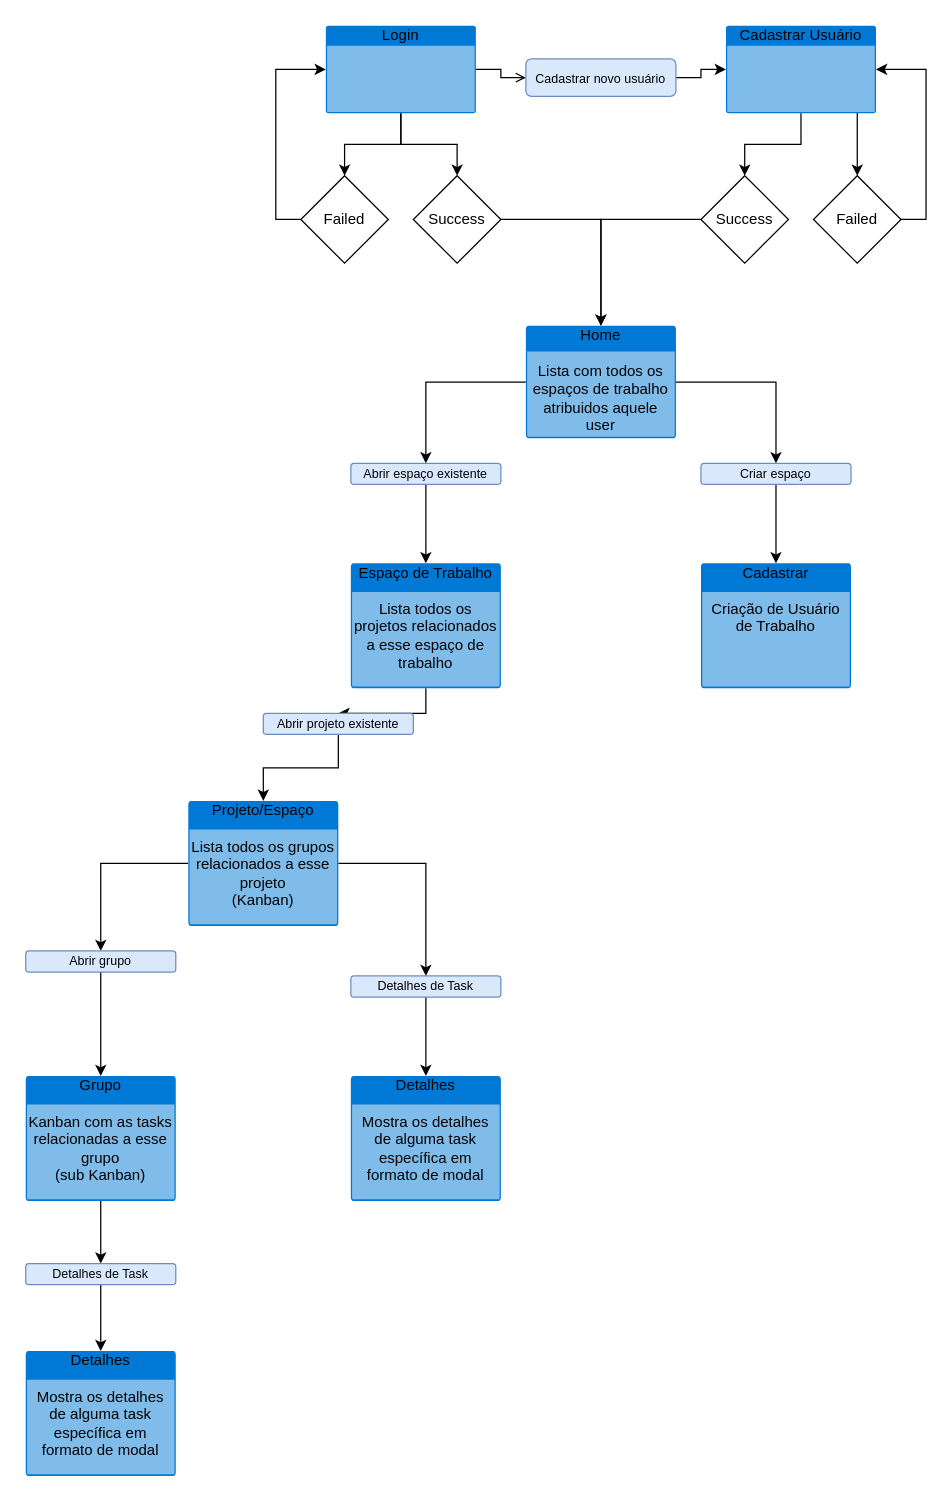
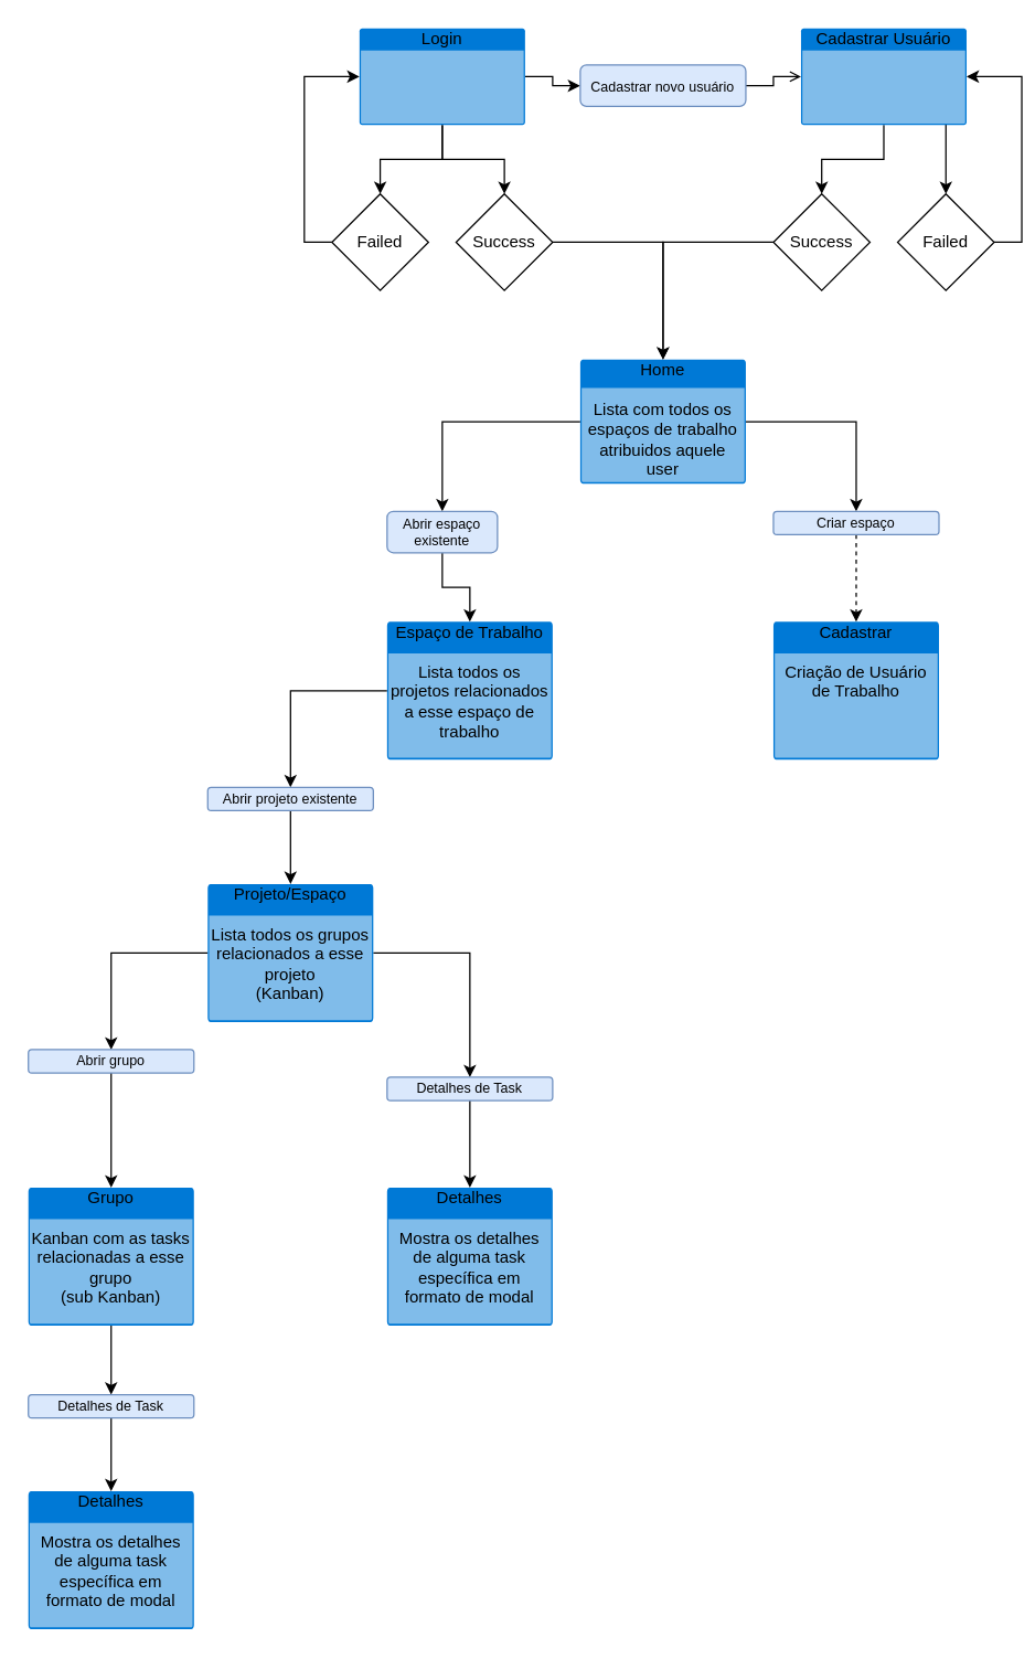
  <mxCell id="0" />
  <mxCell id="1" parent="0" />
- <mxCell id="2" style="edgeStyle=orthogonalEdgeStyle;rounded=0;orthogonalLoop=1;jettySize=auto;html=1;endArrow=open;" edge="1" parent="1" source="5" target="20"><mxGeometry relative="1" as="geometry" /></mxCell>
+ <mxCell id="2" style="edgeStyle=orthogonalEdgeStyle;rounded=0;orthogonalLoop=1;jettySize=auto;html=1;" edge="1" parent="1" source="5" target="20"><mxGeometry relative="1" as="geometry" /></mxCell>
  <mxCell id="3" style="edgeStyle=orthogonalEdgeStyle;rounded=0;orthogonalLoop=1;jettySize=auto;html=1;entryX=0.5;entryY=0;entryDx=0;entryDy=0;" edge="1" parent="1" source="5" target="26"><mxGeometry relative="1" as="geometry" /></mxCell>
  <mxCell id="4" style="edgeStyle=orthogonalEdgeStyle;rounded=0;orthogonalLoop=1;jettySize=auto;html=1;entryX=0.5;entryY=0;entryDx=0;entryDy=0;" edge="1" parent="1" source="5" target="28"><mxGeometry relative="1" as="geometry" /></mxCell>
  <mxCell id="5" value="Login" style="html=1;whiteSpace=wrap;strokeColor=none;fillColor=#0079D6;labelPosition=center;verticalLabelPosition=middle;verticalAlign=top;align=center;fontSize=12;outlineConnect=0;spacingTop=-6;fontColor=default;sketch=0;shape=mxgraph.sitemap.page;" vertex="1" parent="1"><mxGeometry x="260" y="20" width="120" height="70" as="geometry" /></mxCell>
  <mxCell id="6" style="edgeStyle=orthogonalEdgeStyle;rounded=0;orthogonalLoop=1;jettySize=auto;html=1;entryX=0.5;entryY=0;entryDx=0;entryDy=0;" edge="1" parent="1" source="8" target="22"><mxGeometry relative="1" as="geometry" /></mxCell>
  <mxCell id="7" style="edgeStyle=orthogonalEdgeStyle;rounded=0;orthogonalLoop=1;jettySize=auto;html=1;entryX=0.5;entryY=0;entryDx=0;entryDy=0;" edge="1" parent="1" target="24"><mxGeometry relative="1" as="geometry"><mxPoint x="600" y="39" as="sourcePoint" /></mxGeometry></mxCell>
  <mxCell id="8" value="Cadastrar Usuário" style="html=1;whiteSpace=wrap;strokeColor=none;fillColor=#0079D6;labelPosition=center;verticalLabelPosition=middle;verticalAlign=top;align=center;fontSize=12;outlineConnect=0;spacingTop=-6;fontColor=default;sketch=0;shape=mxgraph.sitemap.page;" vertex="1" parent="1"><mxGeometry x="580" y="20" width="120" height="70" as="geometry" /></mxCell>
  <mxCell id="9" style="edgeStyle=orthogonalEdgeStyle;rounded=0;orthogonalLoop=1;jettySize=auto;html=1;entryX=0.5;entryY=0;entryDx=0;entryDy=0;" edge="1" parent="1" source="11" target="30"><mxGeometry relative="1" as="geometry" /></mxCell>
  <mxCell id="10" style="edgeStyle=orthogonalEdgeStyle;rounded=0;orthogonalLoop=1;jettySize=auto;html=1;entryX=0.5;entryY=0;entryDx=0;entryDy=0;" edge="1" parent="1" source="11" target="36"><mxGeometry relative="1" as="geometry" /></mxCell>
  <mxCell id="11" value="Home&lt;br&gt;&lt;br&gt;Lista com todos os&lt;br&gt;espaços de trabalho&lt;br&gt;atribuidos aquele user" style="html=1;whiteSpace=wrap;strokeColor=none;fillColor=#0079D6;labelPosition=center;verticalLabelPosition=middle;verticalAlign=top;align=center;fontSize=12;outlineConnect=0;spacingTop=-6;fontColor=default;sketch=0;shape=mxgraph.sitemap.page;" vertex="1" parent="1"><mxGeometry x="420" y="260" width="120" height="90" as="geometry" /></mxCell>
  <mxCell id="12" style="edgeStyle=orthogonalEdgeStyle;rounded=0;orthogonalLoop=1;jettySize=auto;html=1;entryX=0.5;entryY=0;entryDx=0;entryDy=0;" edge="1" parent="1" source="13" target="32"><mxGeometry relative="1" as="geometry" /></mxCell>
  <mxCell id="13" value="Espaço de Trabalho&lt;br&gt;&lt;br&gt;Lista todos os projetos relacionados a esse espaço de trabalho" style="html=1;whiteSpace=wrap;strokeColor=none;fillColor=#0079D6;labelPosition=center;verticalLabelPosition=middle;verticalAlign=top;align=center;fontSize=12;outlineConnect=0;spacingTop=-6;fontColor=default;sketch=0;shape=mxgraph.sitemap.page;" vertex="1" parent="1"><mxGeometry x="280" y="450" width="120" height="100" as="geometry" /></mxCell>
  <mxCell id="14" style="edgeStyle=orthogonalEdgeStyle;rounded=0;orthogonalLoop=1;jettySize=auto;html=1;entryX=0.5;entryY=0;entryDx=0;entryDy=0;" edge="1" parent="1" source="15" target="42"><mxGeometry relative="1" as="geometry" /></mxCell>
  <mxCell id="15" value="Grupo&lt;br&gt;&lt;br&gt;Kanban com as tasks relacionadas a esse grupo&lt;br&gt;(sub Kanban)" style="html=1;whiteSpace=wrap;strokeColor=none;fillColor=#0079D6;labelPosition=center;verticalLabelPosition=middle;verticalAlign=top;align=center;fontSize=12;outlineConnect=0;spacingTop=-6;fontColor=default;sketch=0;shape=mxgraph.sitemap.page;" vertex="1" parent="1"><mxGeometry x="20" y="860" width="120" height="100" as="geometry" /></mxCell>
  <mxCell id="16" style="edgeStyle=orthogonalEdgeStyle;rounded=0;orthogonalLoop=1;jettySize=auto;html=1;entryX=0.5;entryY=0;entryDx=0;entryDy=0;" edge="1" parent="1" source="18" target="34"><mxGeometry relative="1" as="geometry" /></mxCell>
  <mxCell id="17" style="edgeStyle=orthogonalEdgeStyle;rounded=0;orthogonalLoop=1;jettySize=auto;html=1;entryX=0.5;entryY=0;entryDx=0;entryDy=0;" edge="1" parent="1" source="18" target="39"><mxGeometry relative="1" as="geometry" /></mxCell>
  <mxCell id="18" value="Projeto/Espaço&lt;br&gt;&lt;br&gt;Lista todos os grupos relacionados a esse projeto&lt;br&gt;(Kanban)" style="html=1;whiteSpace=wrap;strokeColor=none;fillColor=#0079D6;labelPosition=center;verticalLabelPosition=middle;verticalAlign=top;align=center;fontSize=12;outlineConnect=0;spacingTop=-6;fontColor=default;sketch=0;shape=mxgraph.sitemap.page;" vertex="1" parent="1"><mxGeometry x="150" y="640" width="120" height="100" as="geometry" /></mxCell>
- <mxCell id="19" style="edgeStyle=orthogonalEdgeStyle;rounded=0;orthogonalLoop=1;jettySize=auto;html=1;entryX=0;entryY=0.5;entryDx=0;entryDy=0;entryPerimeter=0;" edge="1" parent="1" source="20" target="8"><mxGeometry relative="1" as="geometry" /></mxCell>
+ <mxCell id="19" style="edgeStyle=orthogonalEdgeStyle;rounded=0;orthogonalLoop=1;jettySize=auto;html=1;entryX=0;entryY=0.5;entryDx=0;entryDy=0;entryPerimeter=0;endArrow=open;" edge="1" parent="1" source="20" target="8"><mxGeometry relative="1" as="geometry" /></mxCell>
  <mxCell id="20" value="Cadastrar novo usuário" style="rounded=1;html=1;shadow=0;dashed=0;whiteSpace=wrap;fontSize=10;fillColor=#dae8fc;align=center;strokeColor=#6c8ebf;labelBackgroundColor=none;" vertex="1" parent="1"><mxGeometry x="420" y="46.56" width="120" height="30" as="geometry" /></mxCell>
  <mxCell id="21" style="edgeStyle=orthogonalEdgeStyle;rounded=0;orthogonalLoop=1;jettySize=auto;html=1;entryX=0.5;entryY=0;entryDx=0;entryDy=0;entryPerimeter=0;" edge="1" parent="1" source="22" target="11"><mxGeometry relative="1" as="geometry" /></mxCell>
  <mxCell id="22" value="Success" style="rhombus;whiteSpace=wrap;html=1;" vertex="1" parent="1"><mxGeometry x="560" y="140" width="70" height="70" as="geometry" /></mxCell>
  <mxCell id="23" style="edgeStyle=orthogonalEdgeStyle;rounded=0;orthogonalLoop=1;jettySize=auto;html=1;entryX=1;entryY=0.5;entryDx=0;entryDy=0;entryPerimeter=0;exitX=1;exitY=0.5;exitDx=0;exitDy=0;" edge="1" parent="1" source="24" target="8"><mxGeometry relative="1" as="geometry"><mxPoint x="730" y="46.56" as="targetPoint" /><mxPoint x="750" y="176.56" as="sourcePoint" /></mxGeometry></mxCell>
  <mxCell id="24" value="Failed" style="rhombus;whiteSpace=wrap;html=1;" vertex="1" parent="1"><mxGeometry x="650" y="140" width="70" height="70" as="geometry" /></mxCell>
  <mxCell id="25" style="edgeStyle=orthogonalEdgeStyle;rounded=0;orthogonalLoop=1;jettySize=auto;html=1;entryX=0.5;entryY=0;entryDx=0;entryDy=0;entryPerimeter=0;" edge="1" parent="1" source="26" target="11"><mxGeometry relative="1" as="geometry" /></mxCell>
  <mxCell id="26" value="Success" style="rhombus;whiteSpace=wrap;html=1;" vertex="1" parent="1"><mxGeometry x="330" y="140" width="70" height="70" as="geometry" /></mxCell>
  <mxCell id="27" style="edgeStyle=orthogonalEdgeStyle;rounded=0;orthogonalLoop=1;jettySize=auto;html=1;entryX=0;entryY=0.5;entryDx=0;entryDy=0;entryPerimeter=0;exitX=0;exitY=0.5;exitDx=0;exitDy=0;" edge="1" parent="1" source="28" target="5"><mxGeometry relative="1" as="geometry" /></mxCell>
  <mxCell id="28" value="Failed" style="rhombus;whiteSpace=wrap;html=1;" vertex="1" parent="1"><mxGeometry x="240" y="140" width="70" height="70" as="geometry" /></mxCell>
  <mxCell id="29" style="edgeStyle=orthogonalEdgeStyle;rounded=0;orthogonalLoop=1;jettySize=auto;html=1;" edge="1" parent="1" source="30" target="13"><mxGeometry relative="1" as="geometry" /></mxCell>
- <mxCell id="30" value="Abrir espaço existente" style="rounded=1;html=1;shadow=0;dashed=0;whiteSpace=wrap;fontSize=10;fillColor=#dae8fc;align=center;strokeColor=#6c8ebf;labelBackgroundColor=none;" vertex="1" parent="1"><mxGeometry x="280" y="370" width="120" height="16.88" as="geometry" /></mxCell>
+ <mxCell id="30" value="Abrir espaço existente" style="rounded=1;html=1;shadow=0;dashed=0;whiteSpace=wrap;fontSize=10;fillColor=#dae8fc;align=center;strokeColor=#6c8ebf;labelBackgroundColor=none;" vertex="1" parent="1"><mxGeometry x="280" y="370" width="80" height="30" as="geometry" /></mxCell>
  <mxCell id="31" style="edgeStyle=orthogonalEdgeStyle;rounded=0;orthogonalLoop=1;jettySize=auto;html=1;" edge="1" parent="1" source="32" target="18"><mxGeometry relative="1" as="geometry" /></mxCell>
- <mxCell id="32" value="Abrir projeto existente" style="rounded=1;html=1;shadow=0;dashed=0;whiteSpace=wrap;fontSize=10;fillColor=#dae8fc;align=center;strokeColor=#6c8ebf;labelBackgroundColor=none;" vertex="1" parent="1"><mxGeometry x="210" y="570" width="120" height="16.88" as="geometry" /></mxCell>
+ <mxCell id="32" value="Abrir projeto existente" style="rounded=1;html=1;shadow=0;dashed=0;whiteSpace=wrap;fontSize=10;fillColor=#dae8fc;align=center;strokeColor=#6c8ebf;labelBackgroundColor=none;" vertex="1" parent="1"><mxGeometry x="150" y="570" width="120" height="16.88" as="geometry" /></mxCell>
  <mxCell id="33" style="edgeStyle=orthogonalEdgeStyle;rounded=0;orthogonalLoop=1;jettySize=auto;html=1;entryX=0.5;entryY=0;entryDx=0;entryDy=0;entryPerimeter=0;" edge="1" parent="1" source="34" target="15"><mxGeometry relative="1" as="geometry" /></mxCell>
  <mxCell id="34" value="Abrir grupo" style="rounded=1;html=1;shadow=0;dashed=0;whiteSpace=wrap;fontSize=10;fillColor=#dae8fc;align=center;strokeColor=#6c8ebf;labelBackgroundColor=none;" vertex="1" parent="1"><mxGeometry x="20" y="760" width="120" height="16.88" as="geometry" /></mxCell>
- <mxCell id="35" style="edgeStyle=orthogonalEdgeStyle;rounded=0;orthogonalLoop=1;jettySize=auto;html=1;entryX=0.5;entryY=0;entryDx=0;entryDy=0;entryPerimeter=0;" edge="1" parent="1" source="36" target="37"><mxGeometry relative="1" as="geometry" /></mxCell>
+ <mxCell id="35" style="edgeStyle=orthogonalEdgeStyle;rounded=0;orthogonalLoop=1;jettySize=auto;html=1;entryX=0.5;entryY=0;entryDx=0;entryDy=0;entryPerimeter=0;dashed=1;" edge="1" parent="1" source="36" target="37"><mxGeometry relative="1" as="geometry" /></mxCell>
  <mxCell id="36" value="Criar espaço" style="rounded=1;html=1;shadow=0;dashed=0;whiteSpace=wrap;fontSize=10;fillColor=#dae8fc;align=center;strokeColor=#6c8ebf;labelBackgroundColor=none;" vertex="1" parent="1"><mxGeometry x="560" y="370" width="120" height="16.88" as="geometry" /></mxCell>
  <mxCell id="37" value="Cadastrar&lt;br&gt;&lt;br&gt;Criação de Usuário &lt;br&gt;de Trabalho" style="html=1;whiteSpace=wrap;strokeColor=none;fillColor=#0079D6;labelPosition=center;verticalLabelPosition=middle;verticalAlign=top;align=center;fontSize=12;outlineConnect=0;spacingTop=-6;fontColor=default;sketch=0;shape=mxgraph.sitemap.page;" vertex="1" parent="1"><mxGeometry x="560" y="450" width="120" height="100" as="geometry" /></mxCell>
  <mxCell id="38" style="edgeStyle=orthogonalEdgeStyle;rounded=0;orthogonalLoop=1;jettySize=auto;html=1;" edge="1" parent="1" source="39" target="40"><mxGeometry relative="1" as="geometry" /></mxCell>
  <mxCell id="39" value="Detalhes de Task" style="rounded=1;html=1;shadow=0;dashed=0;whiteSpace=wrap;fontSize=10;fillColor=#dae8fc;align=center;strokeColor=#6c8ebf;labelBackgroundColor=none;" vertex="1" parent="1"><mxGeometry x="280" y="780" width="120" height="16.88" as="geometry" /></mxCell>
  <mxCell id="40" value="Detalhes&lt;br&gt;&lt;br&gt;Mostra os detalhes de alguma task específica em formato de modal" style="html=1;whiteSpace=wrap;strokeColor=none;fillColor=#0079D6;labelPosition=center;verticalLabelPosition=middle;verticalAlign=top;align=center;fontSize=12;outlineConnect=0;spacingTop=-6;fontColor=default;sketch=0;shape=mxgraph.sitemap.page;" vertex="1" parent="1"><mxGeometry x="280" y="860" width="120" height="100" as="geometry" /></mxCell>
  <mxCell id="41" style="edgeStyle=orthogonalEdgeStyle;rounded=0;orthogonalLoop=1;jettySize=auto;html=1;" edge="1" parent="1" source="42" target="43"><mxGeometry relative="1" as="geometry" /></mxCell>
  <mxCell id="42" value="Detalhes de Task" style="rounded=1;html=1;shadow=0;dashed=0;whiteSpace=wrap;fontSize=10;fillColor=#dae8fc;align=center;strokeColor=#6c8ebf;labelBackgroundColor=none;" vertex="1" parent="1"><mxGeometry x="20" y="1010" width="120" height="16.88" as="geometry" /></mxCell>
  <mxCell id="43" value="Detalhes&lt;br&gt;&lt;br&gt;Mostra os detalhes de alguma task específica em formato de modal" style="html=1;whiteSpace=wrap;strokeColor=none;fillColor=#0079D6;labelPosition=center;verticalLabelPosition=middle;verticalAlign=top;align=center;fontSize=12;outlineConnect=0;spacingTop=-6;fontColor=default;sketch=0;shape=mxgraph.sitemap.page;" vertex="1" parent="1"><mxGeometry x="20" y="1080" width="120" height="100" as="geometry" /></mxCell>
